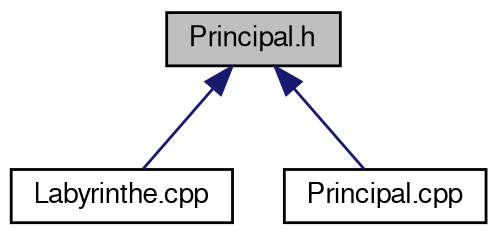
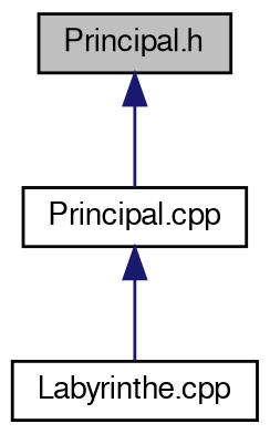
  digraph {
    node [color=black fillcolor=white fontname=FreeSans fontsize=10 shape=record style=filled]
    edge [color=midnightblue dir=back fontname=FreeSans fontsize=10 labelfontname=FreeSans labelfontsize=10 style=solid]
    n1 [fillcolor=grey75 fontcolor=black height=0.2 label="Principal.h" width=0.4]
    n2 [height=0.2 label="Labyrinthe.cpp" width=0.4]
    n3 [height=0.2 label="Principal.cpp" width=0.4]
-   n1 -> n2
+   n3 -> n2
    n1 -> n3
  }
